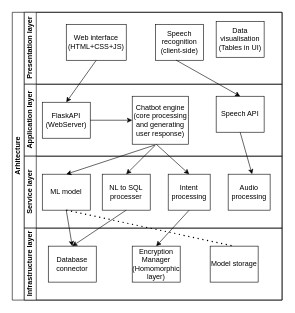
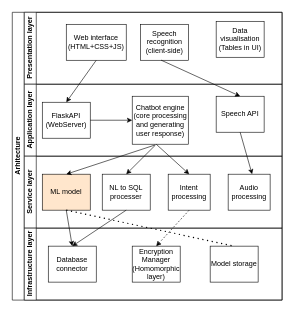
  <mxCell id="0" />
  <mxCell id="1" parent="0" />
  <mxCell id="2" value="Arhitecture" style="swimlane;html=1;childLayout=stackLayout;resizeParent=1;resizeParentMax=0;horizontal=0;startSize=20;horizontalStack=0;" parent="1" vertex="1"><mxGeometry x="20" y="20" width="450" height="480" as="geometry" /></mxCell>
  <mxCell id="3" value="Presentation layer" style="swimlane;html=1;startSize=20;horizontal=0;" parent="2" vertex="1"><mxGeometry x="20" width="430" height="120" as="geometry" /></mxCell>
  <mxCell id="4" value="Web interface (HTML+CSS+JS)" style="rounded=0;whiteSpace=wrap;html=1;fontFamily=Helvetica;fontSize=12;fontColor=#000000;align=center;" parent="3" vertex="1"><mxGeometry x="70" y="20" width="100" height="60" as="geometry" /></mxCell>
- <mxCell id="5" value="Speech recognition (client-side)" style="rounded=0;whiteSpace=wrap;html=1;fontFamily=Helvetica;fontSize=12;fontColor=#000000;align=center;" parent="3" vertex="1"><mxGeometry x="219" y="20" width="80" height="60" as="geometry" /></mxCell>
+ <mxCell id="5" value="Speech recognition (client-side)" style="rounded=0;whiteSpace=wrap;html=1;fontFamily=Helvetica;fontSize=12;fontColor=#000000;align=center;" parent="3" vertex="1"><mxGeometry x="194" y="20" width="80" height="60" as="geometry" /></mxCell>
  <mxCell id="6" value="Data visualisation (Tables in UI)" style="rounded=0;whiteSpace=wrap;html=1;fontFamily=Helvetica;fontSize=12;fontColor=#000000;align=center;" vertex="1" parent="3"><mxGeometry x="320" y="15" width="80" height="60" as="geometry" /></mxCell>
  <mxCell id="7" value="Application layer" style="swimlane;html=1;startSize=20;horizontal=0;" parent="2" vertex="1"><mxGeometry x="20" y="120" width="430" height="120" as="geometry" /></mxCell>
  <mxCell id="8" value="FlaskAPI (WebServer)" style="rounded=0;whiteSpace=wrap;html=1;fontFamily=Helvetica;fontSize=12;fontColor=#000000;align=center;" parent="7" vertex="1"><mxGeometry x="30" y="30" width="80" height="60" as="geometry" /></mxCell>
  <mxCell id="9" value="Chatbot engine (core processing and generating user response)" style="rounded=0;whiteSpace=wrap;html=1;fontFamily=Helvetica;fontSize=12;fontColor=#000000;align=center;" vertex="1" parent="7"><mxGeometry x="180" y="20" width="93.5" height="80" as="geometry" /></mxCell>
  <mxCell id="10" value="Speech API" style="rounded=0;whiteSpace=wrap;html=1;fontFamily=Helvetica;fontSize=12;fontColor=#000000;align=center;" vertex="1" parent="7"><mxGeometry x="320" y="20" width="80" height="60" as="geometry" /></mxCell>
  <mxCell id="11" value="" style="endArrow=classic;html=1;rounded=0;exitX=1;exitY=0.5;exitDx=0;exitDy=0;entryX=0;entryY=0.5;entryDx=0;entryDy=0;" edge="1" parent="7" source="8" target="9"><mxGeometry width="50" height="50" relative="1" as="geometry"><mxPoint x="190" y="150" as="sourcePoint" /><mxPoint x="240" y="100" as="targetPoint" /></mxGeometry></mxCell>
  <mxCell id="12" value="Service layer" style="swimlane;html=1;startSize=20;horizontal=0;" vertex="1" parent="2"><mxGeometry x="20" y="240" width="430" height="120" as="geometry" /></mxCell>
- <mxCell id="13" value="ML model" style="rounded=0;whiteSpace=wrap;html=1;fontFamily=Helvetica;fontSize=12;fontColor=#000000;align=center;" vertex="1" parent="12"><mxGeometry x="30" y="30" width="80" height="60" as="geometry" /></mxCell>
+ <mxCell id="13" value="ML model" style="rounded=0;whiteSpace=wrap;html=1;fontFamily=Helvetica;fontSize=12;fontColor=#000000;align=center;fillColor=#ffe6cc;" vertex="1" parent="12"><mxGeometry x="30" y="30" width="80" height="60" as="geometry" /></mxCell>
  <mxCell id="14" value="Audio processing" style="rounded=0;whiteSpace=wrap;html=1;fontFamily=Helvetica;fontSize=12;fontColor=#000000;align=center;" vertex="1" parent="12"><mxGeometry x="340" y="30" width="70" height="60" as="geometry" /></mxCell>
  <mxCell id="15" value="Intent processing" style="rounded=0;whiteSpace=wrap;html=1;fontFamily=Helvetica;fontSize=12;fontColor=#000000;align=center;" vertex="1" parent="12"><mxGeometry x="240" y="30" width="70" height="60" as="geometry" /></mxCell>
  <mxCell id="16" value="NL to SQL processer" style="rounded=0;whiteSpace=wrap;html=1;fontFamily=Helvetica;fontSize=12;fontColor=#000000;align=center;" vertex="1" parent="12"><mxGeometry x="130" y="30" width="80" height="60" as="geometry" /></mxCell>
  <mxCell id="17" value="Infrastructure layer" style="swimlane;html=1;startSize=20;horizontal=0;" parent="2" vertex="1"><mxGeometry x="20" y="360" width="430" height="120" as="geometry" /></mxCell>
  <mxCell id="18" value="Model storage" style="rounded=0;whiteSpace=wrap;html=1;fontFamily=Helvetica;fontSize=12;fontColor=#000000;align=center;" parent="17" vertex="1"><mxGeometry x="310" y="30" width="80" height="60" as="geometry" /></mxCell>
  <mxCell id="19" value="Database connector" style="rounded=0;whiteSpace=wrap;html=1;fontFamily=Helvetica;fontSize=12;fontColor=#000000;align=center;" vertex="1" parent="17"><mxGeometry x="40" y="30" width="80" height="60" as="geometry" /></mxCell>
  <mxCell id="20" value="Encryption Manager (Homomorphic layer)" style="rounded=0;whiteSpace=wrap;html=1;fontFamily=Helvetica;fontSize=12;fontColor=#000000;align=center;" vertex="1" parent="17"><mxGeometry x="180" y="30" width="80" height="60" as="geometry" /></mxCell>
  <mxCell id="21" value="" style="endArrow=classic;html=1;rounded=0;exitX=0.5;exitY=1;exitDx=0;exitDy=0;entryX=0.5;entryY=0;entryDx=0;entryDy=0;" edge="1" parent="2" source="4" target="8"><mxGeometry width="50" height="50" relative="1" as="geometry"><mxPoint x="210" y="270" as="sourcePoint" /><mxPoint x="260" y="220" as="targetPoint" /></mxGeometry></mxCell>
  <mxCell id="22" value="" style="endArrow=classic;html=1;rounded=0;exitX=0.426;exitY=0.996;exitDx=0;exitDy=0;exitPerimeter=0;entryX=0.5;entryY=0;entryDx=0;entryDy=0;" edge="1" parent="2" source="5" target="10"><mxGeometry width="50" height="50" relative="1" as="geometry"><mxPoint x="210" y="270" as="sourcePoint" /><mxPoint x="260" y="220" as="targetPoint" /></mxGeometry></mxCell>
  <mxCell id="23" value="" style="endArrow=classic;html=1;rounded=0;exitX=0.405;exitY=1.017;exitDx=0;exitDy=0;exitPerimeter=0;entryX=0.5;entryY=0;entryDx=0;entryDy=0;" edge="1" parent="2" source="9" target="13"><mxGeometry width="50" height="50" relative="1" as="geometry"><mxPoint x="220" y="270" as="sourcePoint" /><mxPoint x="270" y="220" as="targetPoint" /></mxGeometry></mxCell>
  <mxCell id="24" value="" style="endArrow=classic;html=1;rounded=0;entryX=0.5;entryY=0;entryDx=0;entryDy=0;exitX=0.415;exitY=1.017;exitDx=0;exitDy=0;exitPerimeter=0;" edge="1" parent="2" source="9" target="16"><mxGeometry width="50" height="50" relative="1" as="geometry"><mxPoint x="220" y="270" as="sourcePoint" /><mxPoint x="270" y="220" as="targetPoint" /></mxGeometry></mxCell>
  <mxCell id="25" value="" style="endArrow=classic;html=1;rounded=0;entryX=0.571;entryY=0;entryDx=0;entryDy=0;entryPerimeter=0;exitX=0.5;exitY=1;exitDx=0;exitDy=0;" edge="1" parent="2" source="10" target="14"><mxGeometry width="50" height="50" relative="1" as="geometry"><mxPoint x="220" y="270" as="sourcePoint" /><mxPoint x="270" y="220" as="targetPoint" /></mxGeometry></mxCell>
  <mxCell id="26" value="" style="endArrow=classic;html=1;rounded=0;entryX=0.5;entryY=0;entryDx=0;entryDy=0;exitX=0.5;exitY=1;exitDx=0;exitDy=0;" edge="1" parent="2" source="13" target="19"><mxGeometry width="50" height="50" relative="1" as="geometry"><mxPoint x="220" y="270" as="sourcePoint" /><mxPoint x="270" y="220" as="targetPoint" /></mxGeometry></mxCell>
  <mxCell id="27" value="" style="endArrow=classic;html=1;rounded=0;entryX=0.5;entryY=0;entryDx=0;entryDy=0;exitX=0.5;exitY=1;exitDx=0;exitDy=0;" edge="1" parent="2" source="16" target="19"><mxGeometry width="50" height="50" relative="1" as="geometry"><mxPoint x="220" y="270" as="sourcePoint" /><mxPoint x="270" y="220" as="targetPoint" /></mxGeometry></mxCell>
- <mxCell id="28" value="" style="endArrow=classic;html=1;rounded=0;entryX=0.5;entryY=0;entryDx=0;entryDy=0;exitX=0.5;exitY=1;exitDx=0;exitDy=0;" edge="1" parent="2" source="15" target="20"><mxGeometry width="50" height="50" relative="1" as="geometry"><mxPoint x="220" y="270" as="sourcePoint" /><mxPoint x="270" y="220" as="targetPoint" /></mxGeometry></mxCell>
+ <mxCell id="28" value="" style="endArrow=classic;html=1;rounded=0;entryX=0.5;entryY=0;entryDx=0;entryDy=0;exitX=0.5;exitY=1;exitDx=0;exitDy=0;dashed=1;" edge="1" parent="2" source="15" target="20"><mxGeometry width="50" height="50" relative="1" as="geometry"><mxPoint x="220" y="270" as="sourcePoint" /><mxPoint x="270" y="220" as="targetPoint" /></mxGeometry></mxCell>
  <mxCell id="29" value="" style="endArrow=none;dashed=1;html=1;dashPattern=1 3;strokeWidth=2;rounded=0;entryX=0.5;entryY=0;entryDx=0;entryDy=0;exitX=0.5;exitY=1;exitDx=0;exitDy=0;" edge="1" parent="2" source="13" target="18"><mxGeometry width="50" height="50" relative="1" as="geometry"><mxPoint x="220" y="270" as="sourcePoint" /><mxPoint x="270" y="220" as="targetPoint" /></mxGeometry></mxCell>
  <mxCell id="30" value="" style="endArrow=classic;html=1;rounded=0;entryX=0.5;entryY=0;entryDx=0;entryDy=0;" edge="1" parent="1" target="15"><mxGeometry width="50" height="50" relative="1" as="geometry"><mxPoint x="260" y="240" as="sourcePoint" /><mxPoint x="290" y="240" as="targetPoint" /></mxGeometry></mxCell>
